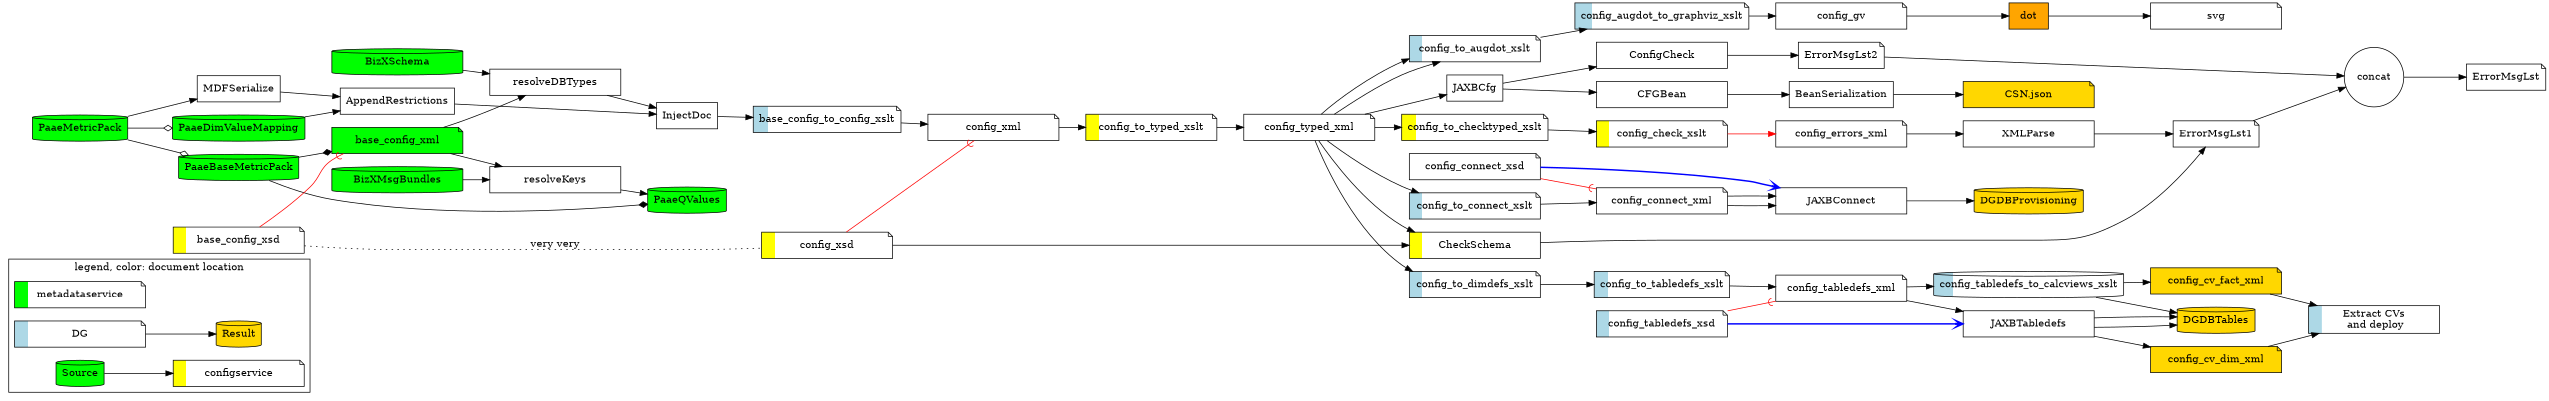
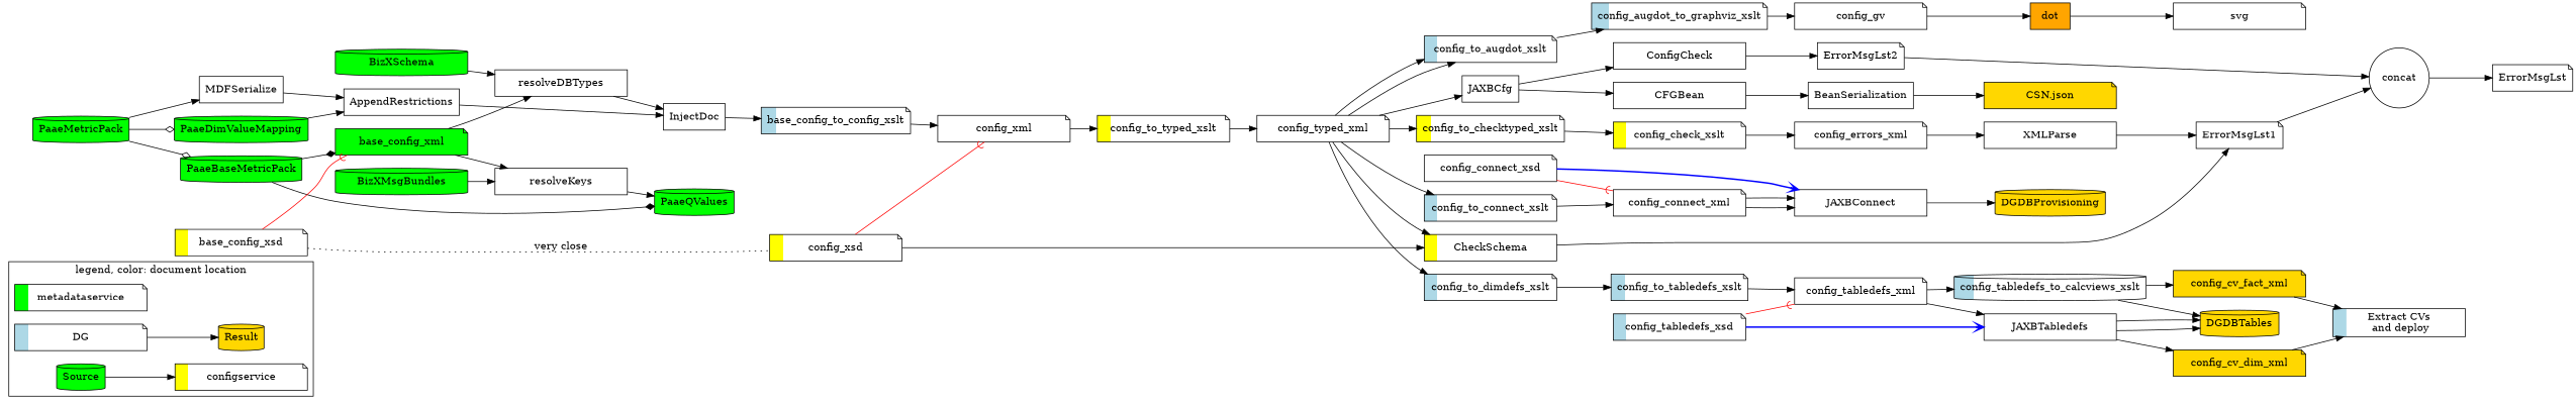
  digraph {
    rankdir=LR
    node [shape=note style=filled]
    metadataservice [color="green;0.1:white" width=2.5]
    configservice [color="yellow;0.1:white" width=2.5]
    n3 [color="lightblue;0.1:white" label=DG width=2.5]
    Result [fillcolor=gold shape=cylinder]
    Source [fillcolor=green shape=cylinder]
    BeanSerialization [shape=box style=""]
    n7 [fillcolor=gold label="CSN.json" width=2.5]
    ErrorMsgLst1 [style=""]
    concat [shape=circle style=""]
    ErrorMsgLst [style=""]
    ErrorMsgLst2 [style=""]
    InjectDoc [shape=box style=""]
    base_config_to_config_xslt [color="lightblue;0.1:white" width=2.5]
    config_xml [width=2.5 style=""]
    dot [fillcolor=orange shape=box]
    svg [width=2.5 style=""]
    DGDBProvisioning [fillcolor=gold shape=cylinder]
    DGDBTables [fillcolor=gold shape=cylinder]
    PaaeDimValueMapping [fillcolor=green shape=cylinder]
    AppendRestrictions [shape=box style=""]
    PaaeMetricPack [fillcolor=green shape=cylinder]
    PaaeBaseMetricPack [fillcolor=green shape=cylinder]
    MDFSerialize [shape=box style=""]
    PaaeQValues [fillcolor=green shape=cylinder]
    base_config_xml [fillcolor=green width=2.5]
    resolveDBTypes [shape=box width=2.5 style=""]
    resolveKeys [color="lightblue;0.1:white" fillcolor=white shape=box width=2.5]
    JAXBCfg [shape=box style=""]
    ConfigCheck [color="lightblue;0.1:white" fillcolor=white shape=box width=2.5]
    CFGBean [color="lightblue;0.1:white" fillcolor=white shape=box width=2.5]
    config_connect_xsd [width=2.5 style=""]
    config_connect_xml [width=2.5 style=""]
    JAXBConnect [color="lightblue;0.1:white" fillcolor=white shape=box width=2.5]
    config_gv [width=2.5 style=""]
    config_typed_xml [width=2.5 style=""]
    config_to_dimdefs_xslt [color="lightblue;0.1:white" width=2.5]
    config_to_connect_xslt [color="lightblue;0.1:white" width=2.5]
    config_to_augdot_xslt [color="lightblue;0.1:white" width=2.5]
    config_to_checktyped_xslt [color="yellow;0.1:white" width=2.5]
    CheckSchema [color="yellow;0.1:white" shape=box width=2.5]
    config_to_tabledefs_xslt [color="lightblue;0.1:white" width=2.5]
    config_augdot_to_graphviz_xslt [color="lightblue;0.1:white" width=2.5]
    config_check_xslt [color="yellow;0.1:white" width=2.5]
    config_to_typed_xslt [color="yellow;0.1:white" width=2.5]
    config_tabledefs_xml [width=2.5 style=""]
    config_tabledefs_to_calcviews_xslt [color="lightblue;0.1:white" shape=cylinder width=2.5]
    JAXBTabledefs [color="lightblue;0.1:white" fillcolor=white shape=box width=2.5]
    config_cv_fact_xml [fillcolor=gold width=2.5]
    config_cv_dim_xml [fillcolor=gold width=2.5]
    config_errors_xml [width=2.5 style=""]
    XMLParse [color="lightblue;0.1:white" fillcolor=white shape=box width=2.5]
    BizXSchema [fillcolor=green shape=cylinder width=2.5]
    BizXMsgBundles [fillcolor=green shape=cylinder width=2.5]
    n54 [color="lightblue;0.1:white" label="Extract CVs\n and deploy" shape=box width=2.5]
    config_xsd [color="yellow;0.1:white" width=2.5]
    base_config_xsd [color="yellow;0.1:white" width=2.5]
    config_tabledefs_xsd [color="lightblue;0.1:white" width=2.5]
    subgraph cluster_1 {
      label="legend, color: document location"
      metadataservice
      configservice
      n3
      Result
      Source
    }
    n3 -> Result
    Source -> configservice
    BeanSerialization -> n7
    ErrorMsgLst1 -> concat
    concat -> ErrorMsgLst
    ErrorMsgLst2 -> concat
    InjectDoc -> base_config_to_config_xslt
    base_config_to_config_xslt -> config_xml
    config_xml -> config_to_typed_xslt
    dot -> svg
    PaaeDimValueMapping -> AppendRestrictions
    AppendRestrictions -> InjectDoc
    PaaeMetricPack -> PaaeDimValueMapping [arrowhead=odiamond]
    PaaeMetricPack -> PaaeBaseMetricPack [arrowhead=odiamond]
    PaaeMetricPack -> MDFSerialize
    PaaeBaseMetricPack -> PaaeQValues [arrowhead=diamond]
    PaaeBaseMetricPack -> base_config_xml [arrowhead=diamond]
    MDFSerialize -> AppendRestrictions
    base_config_xml -> resolveDBTypes
    base_config_xml -> resolveKeys
    resolveDBTypes -> InjectDoc
    resolveKeys -> PaaeQValues
    JAXBCfg -> ConfigCheck
    JAXBCfg -> CFGBean
    ConfigCheck -> ErrorMsgLst2
    CFGBean -> BeanSerialization
    config_connect_xsd -> config_connect_xml [arrowhead=icurve color=red]
    config_connect_xsd -> JAXBConnect [arrowhead=vee color=blue style=bold]
    config_connect_xml -> JAXBConnect
    config_connect_xml -> JAXBConnect
    JAXBConnect -> DGDBProvisioning
    config_gv -> dot
    config_typed_xml -> JAXBCfg
    config_typed_xml -> config_to_dimdefs_xslt
    config_typed_xml -> config_to_connect_xslt
    config_typed_xml -> config_to_augdot_xslt
    config_typed_xml -> config_to_augdot_xslt
    config_typed_xml -> config_to_checktyped_xslt
    config_typed_xml -> CheckSchema
    config_to_dimdefs_xslt -> config_to_tabledefs_xslt
    config_to_connect_xslt -> config_connect_xml
    config_to_augdot_xslt -> config_augdot_to_graphviz_xslt
    config_to_checktyped_xslt -> config_check_xslt
    CheckSchema -> ErrorMsgLst1
    config_to_tabledefs_xslt -> config_tabledefs_xml
    config_augdot_to_graphviz_xslt -> config_gv
-   config_check_xslt -> config_errors_xml [color=red]
+   config_check_xslt -> config_errors_xml
    config_to_typed_xslt -> config_typed_xml
    config_tabledefs_xml -> config_tabledefs_to_calcviews_xslt
    config_tabledefs_xml -> JAXBTabledefs
    config_tabledefs_to_calcviews_xslt -> DGDBTables
    config_tabledefs_to_calcviews_xslt -> config_cv_fact_xml
    JAXBTabledefs -> DGDBTables
    JAXBTabledefs -> DGDBTables
    JAXBTabledefs -> config_cv_dim_xml
    config_cv_fact_xml -> n54
    config_cv_dim_xml -> n54
    config_errors_xml -> XMLParse
    XMLParse -> ErrorMsgLst1
    BizXSchema -> resolveDBTypes
    BizXMsgBundles -> resolveKeys
    config_xsd -> config_xml [arrowhead=icurve color=red]
    config_xsd -> CheckSchema
    base_config_xsd -> base_config_xml [arrowhead=icurve color=red]
-   base_config_xsd -> config_xsd [arrowhead=none label="very very" style=dotted]
+   base_config_xsd -> config_xsd [arrowhead=none label="very close" style=dotted]
    config_tabledefs_xsd -> config_tabledefs_xml [arrowhead=icurve color=red]
    config_tabledefs_xsd -> JAXBTabledefs [arrowhead=vee color=blue style=bold]
  }
